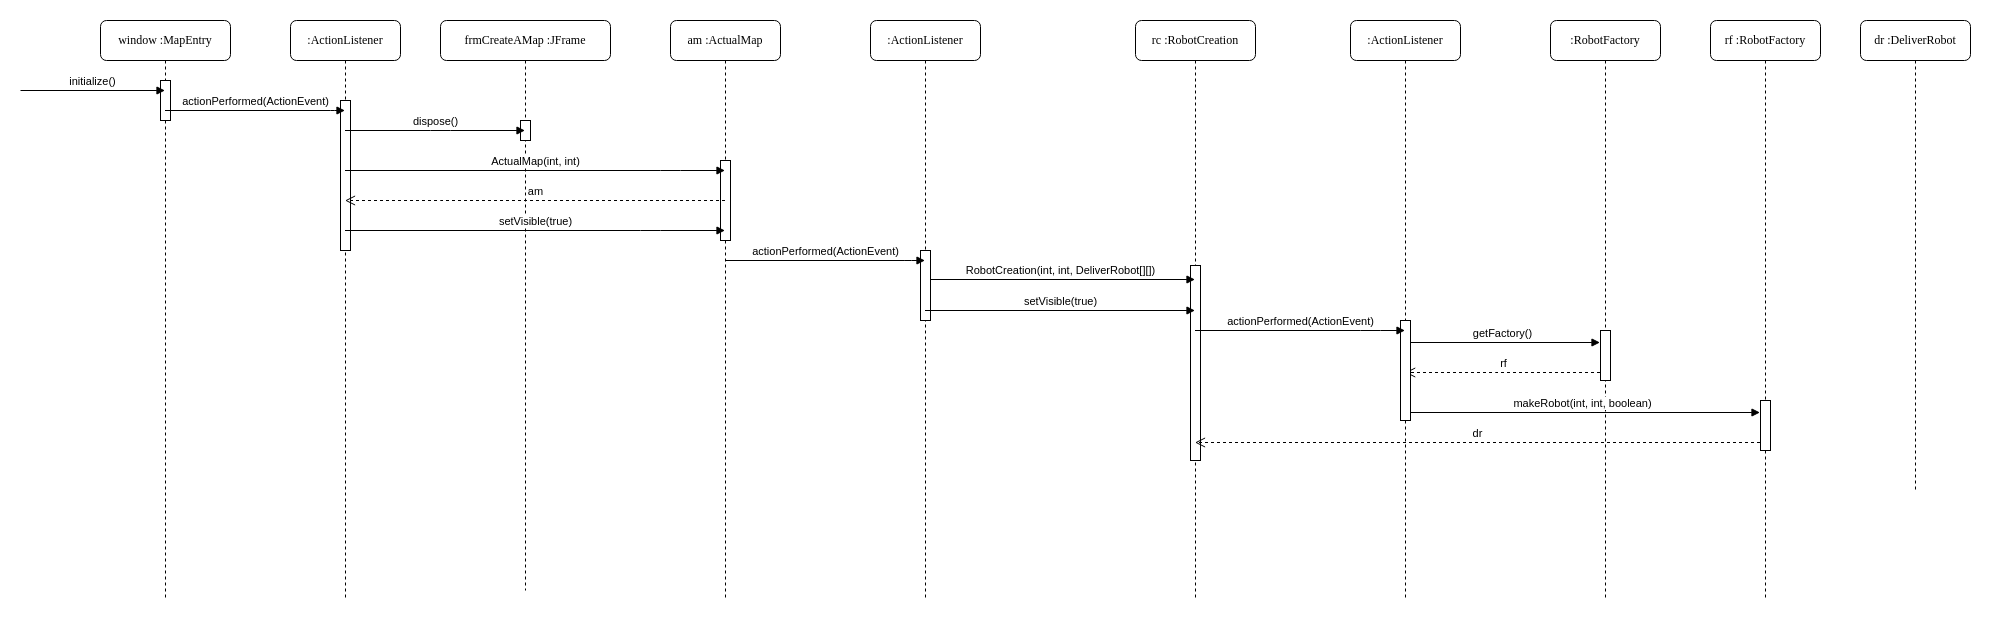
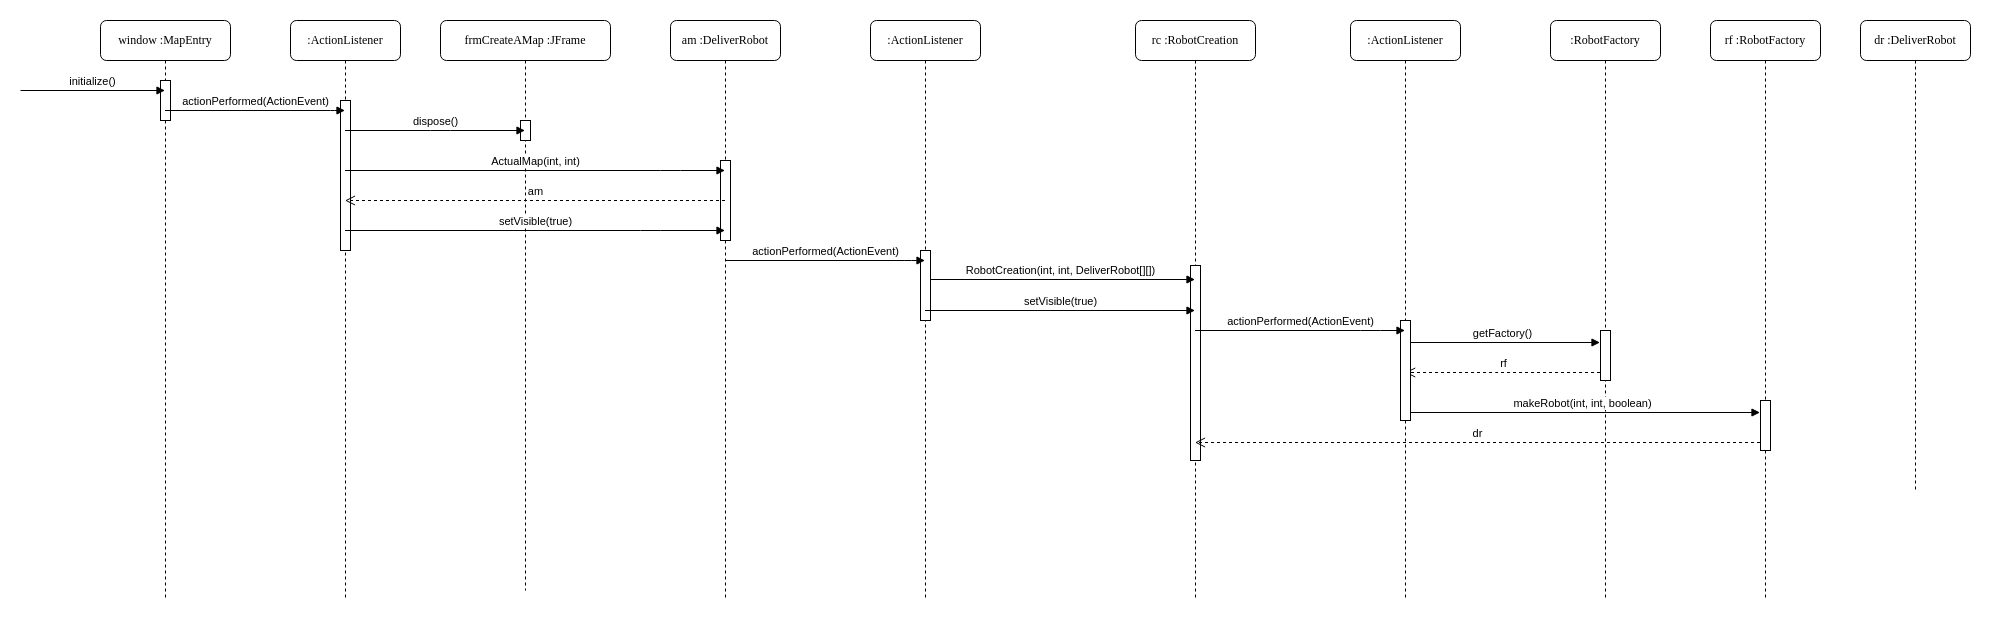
  <mxCell id="0" />
  <mxCell id="1" parent="0" />
  <mxCell id="2" value="rf :RobotFactory" style="shape=umlLifeline;perimeter=lifelinePerimeter;whiteSpace=wrap;html=1;container=1;collapsible=0;recursiveResize=0;outlineConnect=0;rounded=1;shadow=0;comic=0;labelBackgroundColor=none;strokeWidth=1;fontFamily=Verdana;fontSize=12;align=center;" vertex="1" parent="1"><mxGeometry x="1710" y="20" width="110" height="580" as="geometry" /></mxCell>
  <mxCell id="3" value="" style="html=1;points=[];perimeter=orthogonalPerimeter;" vertex="1" parent="2"><mxGeometry x="50" y="380" width="10" height="50" as="geometry" /></mxCell>
  <mxCell id="4" value="rc :RobotCreation" style="shape=umlLifeline;perimeter=lifelinePerimeter;whiteSpace=wrap;html=1;container=1;collapsible=0;recursiveResize=0;outlineConnect=0;rounded=1;shadow=0;comic=0;labelBackgroundColor=none;strokeWidth=1;fontFamily=Verdana;fontSize=12;align=center;" vertex="1" parent="1"><mxGeometry x="1135" y="20" width="120" height="580" as="geometry" /></mxCell>
  <mxCell id="5" value="" style="html=1;points=[];perimeter=orthogonalPerimeter;" vertex="1" parent="4"><mxGeometry x="55" y="245" width="10" height="195" as="geometry" /></mxCell>
  <mxCell id="6" value="RobotCreation(int, int, DeliverRobot[][])" style="html=1;verticalAlign=bottom;endArrow=block;" edge="1" parent="1"><mxGeometry width="80" relative="1" as="geometry"><mxPoint x="925" y="279" as="sourcePoint" /><mxPoint x="1194.5" y="279" as="targetPoint" /></mxGeometry></mxCell>
  <mxCell id="7" value="getFactory()" style="html=1;verticalAlign=bottom;endArrow=block;" edge="1" parent="1"><mxGeometry width="80" relative="1" as="geometry"><mxPoint x="1405" y="342" as="sourcePoint" /><mxPoint x="1599.5" y="342" as="targetPoint" /></mxGeometry></mxCell>
  <mxCell id="8" value=":RobotFactory" style="shape=umlLifeline;perimeter=lifelinePerimeter;whiteSpace=wrap;html=1;container=1;collapsible=0;recursiveResize=0;outlineConnect=0;rounded=1;shadow=0;comic=0;labelBackgroundColor=none;strokeWidth=1;fontFamily=Verdana;fontSize=12;align=center;" vertex="1" parent="1"><mxGeometry x="1550" y="20" width="110" height="580" as="geometry" /></mxCell>
  <mxCell id="9" value="" style="html=1;points=[];perimeter=orthogonalPerimeter;" vertex="1" parent="8"><mxGeometry x="50" y="310" width="10" height="50" as="geometry" /></mxCell>
  <mxCell id="10" value="rf" style="html=1;verticalAlign=bottom;endArrow=open;dashed=1;endSize=8;" edge="1" parent="1"><mxGeometry relative="1" as="geometry"><mxPoint x="1599.5" y="372" as="sourcePoint" /><mxPoint x="1404.667" y="372" as="targetPoint" /><Array as="points"><mxPoint x="1485" y="372" /></Array></mxGeometry></mxCell>
  <mxCell id="11" value="makeRobot(int, int, boolean)" style="html=1;verticalAlign=bottom;endArrow=block;" edge="1" parent="1"><mxGeometry width="80" relative="1" as="geometry"><mxPoint x="1405" y="412" as="sourcePoint" /><mxPoint x="1759.5" y="412" as="targetPoint" /></mxGeometry></mxCell>
  <mxCell id="12" value="dr" style="html=1;verticalAlign=bottom;endArrow=open;dashed=1;endSize=8;" edge="1" parent="1" target="4"><mxGeometry relative="1" as="geometry"><mxPoint x="1759.5" y="442" as="sourcePoint" /><mxPoint x="1404.667" y="442" as="targetPoint" /><Array as="points"><mxPoint x="1495" y="442" /></Array></mxGeometry></mxCell>
  <mxCell id="13" value="dr :DeliverRobot" style="shape=umlLifeline;perimeter=lifelinePerimeter;whiteSpace=wrap;html=1;container=1;collapsible=0;recursiveResize=0;outlineConnect=0;rounded=1;shadow=0;comic=0;labelBackgroundColor=none;strokeWidth=1;fontFamily=Verdana;fontSize=12;align=center;" vertex="1" parent="1"><mxGeometry x="1860" y="20" width="110" height="470" as="geometry" /></mxCell>
  <mxCell id="14" value="window :MapEntry" style="shape=umlLifeline;perimeter=lifelinePerimeter;whiteSpace=wrap;html=1;container=1;collapsible=0;recursiveResize=0;outlineConnect=0;rounded=1;shadow=0;comic=0;labelBackgroundColor=none;strokeWidth=1;fontFamily=Verdana;fontSize=12;align=center;" vertex="1" parent="1"><mxGeometry x="100" y="20" width="130" height="580" as="geometry" /></mxCell>
  <mxCell id="15" value="" style="html=1;points=[];perimeter=orthogonalPerimeter;" vertex="1" parent="14"><mxGeometry x="60" y="60" width="10" height="40" as="geometry" /></mxCell>
  <mxCell id="16" value="initialize()" style="html=1;verticalAlign=bottom;endArrow=block;" edge="1" parent="1" target="14"><mxGeometry width="80" relative="1" as="geometry"><mxPoint x="20" y="90" as="sourcePoint" /><mxPoint x="150" y="90" as="targetPoint" /></mxGeometry></mxCell>
  <mxCell id="17" value=":ActionListener" style="shape=umlLifeline;perimeter=lifelinePerimeter;whiteSpace=wrap;html=1;container=1;collapsible=0;recursiveResize=0;outlineConnect=0;rounded=1;shadow=0;comic=0;labelBackgroundColor=none;strokeWidth=1;fontFamily=Verdana;fontSize=12;align=center;" vertex="1" parent="1"><mxGeometry x="290" y="20" width="110" height="580" as="geometry" /></mxCell>
  <mxCell id="18" value="" style="html=1;points=[];perimeter=orthogonalPerimeter;" vertex="1" parent="17"><mxGeometry x="50" y="80" width="10" height="150" as="geometry" /></mxCell>
  <mxCell id="19" value="actionPerformed(ActionEvent)" style="html=1;verticalAlign=bottom;endArrow=block;" edge="1" parent="1" source="14" target="17"><mxGeometry width="80" relative="1" as="geometry"><mxPoint x="180" y="110" as="sourcePoint" /><mxPoint x="260" y="110" as="targetPoint" /><Array as="points"><mxPoint x="340" y="110" /></Array></mxGeometry></mxCell>
  <mxCell id="20" value="frmCreateAMap :JFrame" style="shape=umlLifeline;perimeter=lifelinePerimeter;whiteSpace=wrap;html=1;container=1;collapsible=0;recursiveResize=0;outlineConnect=0;rounded=1;shadow=0;comic=0;labelBackgroundColor=none;strokeWidth=1;fontFamily=Verdana;fontSize=12;align=center;" vertex="1" parent="1"><mxGeometry x="440" y="20" width="170" height="570" as="geometry" /></mxCell>
  <mxCell id="21" value="" style="html=1;points=[];perimeter=orthogonalPerimeter;" vertex="1" parent="20"><mxGeometry x="80" y="100" width="10" height="20" as="geometry" /></mxCell>
  <mxCell id="22" value="dispose()" style="html=1;verticalAlign=bottom;endArrow=block;" edge="1" parent="1" source="17" target="20"><mxGeometry width="80" relative="1" as="geometry"><mxPoint x="360" y="130" as="sourcePoint" /><mxPoint x="440" y="130" as="targetPoint" /><Array as="points"><mxPoint x="440" y="130" /></Array></mxGeometry></mxCell>
- <mxCell id="23" value="am :ActualMap" style="shape=umlLifeline;perimeter=lifelinePerimeter;whiteSpace=wrap;html=1;container=1;collapsible=0;recursiveResize=0;outlineConnect=0;rounded=1;shadow=0;comic=0;labelBackgroundColor=none;strokeWidth=1;fontFamily=Verdana;fontSize=12;align=center;" vertex="1" parent="1"><mxGeometry x="670" y="20" width="110" height="580" as="geometry" /></mxCell>
+ <mxCell id="23" value="am :DeliverRobot" style="shape=umlLifeline;perimeter=lifelinePerimeter;whiteSpace=wrap;html=1;container=1;collapsible=0;recursiveResize=0;outlineConnect=0;rounded=1;shadow=0;comic=0;labelBackgroundColor=none;strokeWidth=1;fontFamily=Verdana;fontSize=12;align=center;" vertex="1" parent="1"><mxGeometry x="670" y="20" width="110" height="580" as="geometry" /></mxCell>
  <mxCell id="24" value="" style="html=1;points=[];perimeter=orthogonalPerimeter;" vertex="1" parent="23"><mxGeometry x="50" y="140" width="10" height="80" as="geometry" /></mxCell>
  <mxCell id="25" value="ActualMap(int, int)" style="html=1;verticalAlign=bottom;endArrow=block;" edge="1" parent="1" source="17" target="23"><mxGeometry width="80" relative="1" as="geometry"><mxPoint x="350" y="170" as="sourcePoint" /><mxPoint x="430" y="170" as="targetPoint" /><Array as="points"><mxPoint x="670" y="170" /></Array></mxGeometry></mxCell>
  <mxCell id="26" value="am" style="html=1;verticalAlign=bottom;endArrow=open;dashed=1;endSize=8;" edge="1" parent="1" source="23" target="17"><mxGeometry relative="1" as="geometry"><mxPoint x="710" y="200" as="sourcePoint" /><mxPoint x="630" y="200" as="targetPoint" /><Array as="points"><mxPoint x="430" y="200" /></Array></mxGeometry></mxCell>
  <mxCell id="27" value="setVisible(true)" style="html=1;verticalAlign=bottom;endArrow=block;" edge="1" parent="1" source="17" target="23"><mxGeometry width="80" relative="1" as="geometry"><mxPoint x="360" y="230" as="sourcePoint" /><mxPoint x="440" y="230" as="targetPoint" /><Array as="points"><mxPoint x="650" y="230" /></Array></mxGeometry></mxCell>
  <mxCell id="28" value=":ActionListener" style="shape=umlLifeline;perimeter=lifelinePerimeter;whiteSpace=wrap;html=1;container=1;collapsible=0;recursiveResize=0;outlineConnect=0;rounded=1;shadow=0;comic=0;labelBackgroundColor=none;strokeWidth=1;fontFamily=Verdana;fontSize=12;align=center;" vertex="1" parent="1"><mxGeometry x="870" y="20" width="110" height="580" as="geometry" /></mxCell>
  <mxCell id="29" value="" style="html=1;points=[];perimeter=orthogonalPerimeter;" vertex="1" parent="28"><mxGeometry x="50" y="230" width="10" height="70" as="geometry" /></mxCell>
  <mxCell id="30" value="actionPerformed(ActionEvent)" style="html=1;verticalAlign=bottom;endArrow=block;" edge="1" parent="1" source="23" target="28"><mxGeometry width="80" relative="1" as="geometry"><mxPoint x="730" y="260" as="sourcePoint" /><mxPoint x="910" y="260" as="targetPoint" /><Array as="points"><mxPoint x="905.5" y="260" /></Array></mxGeometry></mxCell>
  <mxCell id="31" value="setVisible(true)" style="html=1;verticalAlign=bottom;endArrow=block;" edge="1" parent="1" source="28" target="4"><mxGeometry width="80" relative="1" as="geometry"><mxPoint x="940" y="304.66" as="sourcePoint" /><mxPoint x="1020" y="304.66" as="targetPoint" /></mxGeometry></mxCell>
  <mxCell id="32" value=":ActionListener" style="shape=umlLifeline;perimeter=lifelinePerimeter;whiteSpace=wrap;html=1;container=1;collapsible=0;recursiveResize=0;outlineConnect=0;rounded=1;shadow=0;comic=0;labelBackgroundColor=none;strokeWidth=1;fontFamily=Verdana;fontSize=12;align=center;" vertex="1" parent="1"><mxGeometry x="1350" y="20" width="110" height="580" as="geometry" /></mxCell>
  <mxCell id="33" value="" style="html=1;points=[];perimeter=orthogonalPerimeter;" vertex="1" parent="32"><mxGeometry x="50" y="300" width="10" height="100" as="geometry" /></mxCell>
  <mxCell id="34" value="actionPerformed(ActionEvent)" style="html=1;verticalAlign=bottom;endArrow=block;" edge="1" parent="1" source="4" target="32"><mxGeometry width="80" relative="1" as="geometry"><mxPoint x="1210" y="330" as="sourcePoint" /><mxPoint x="1290" y="330" as="targetPoint" /><Array as="points"><mxPoint x="1370" y="330" /></Array></mxGeometry></mxCell>
